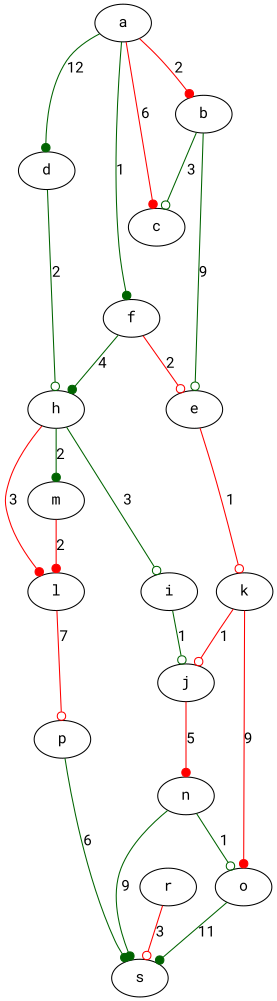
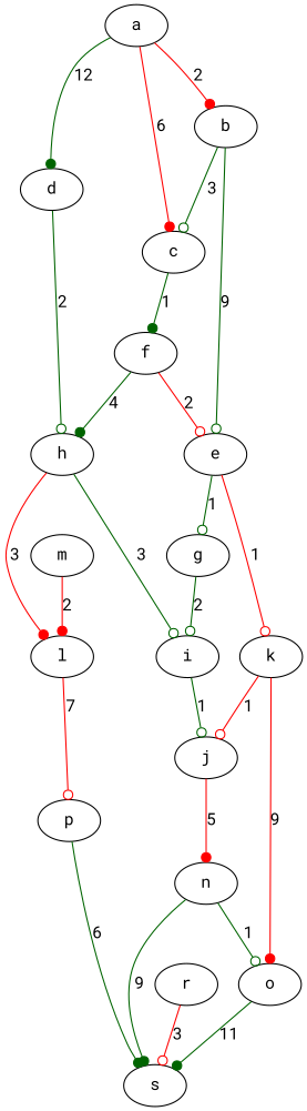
  digraph {
    fontname="Roboto Mono"
    node [fontname="Roboto Mono"]
    edge [arrowhead=dot color=darkgreen fontname="Roboto Mono"]
    a
    c
    b
    d
    f
    e
    h
+   g
    k
    m
    i
    l
    j
    p
    o
    r
    s
    n
    a -> c [color=red label=6]
    a -> b [color=red label=2]
    a -> d [label=12]
-   a -> f [label=1]
+   c -> f [label=1]
    b -> c [arrowhead=odot label=3]
    b -> e [arrowhead=odot label=9]
    d -> h [arrowhead=odot label=2]
    f -> e [arrowhead=odot color=red label=2]
    f -> h [label=4]
+   e -> g [arrowhead=odot label=1]
    e -> k [arrowhead=odot color=red label=1]
-   h -> m [label=2]
    h -> i [arrowhead=odot label=3]
    h -> l [color=red label=3]
+   g -> i [arrowhead=odot label=2]
    k -> j [arrowhead=odot color=red label=1]
    k -> o [color=red label=9]
    m -> l [color=red label=2]
    i -> j [arrowhead=odot label=1]
    l -> p [arrowhead=odot color=red label=7]
    j -> n [color=red label=5]
    p -> s [label=6]
    o -> s [label=11]
    r -> s [arrowhead=odot color=red label=3]
    n -> o [arrowhead=odot label=1]
    n -> s [label=9]
  }
